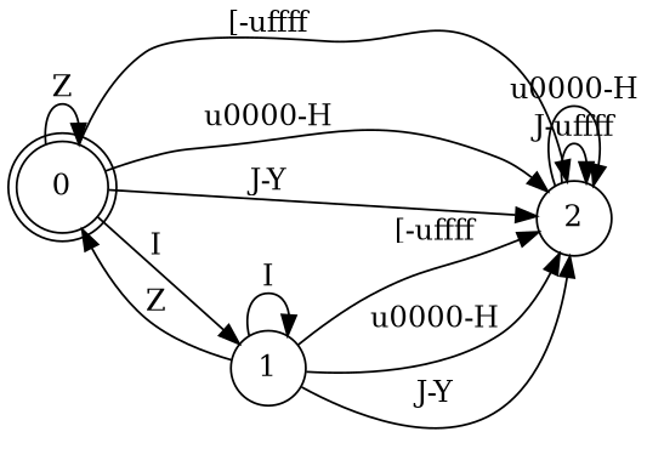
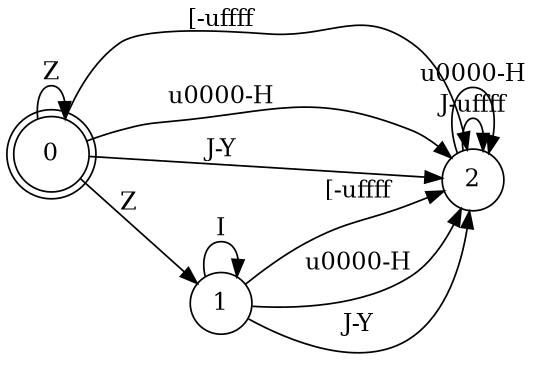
  digraph {
    rankdir=LR
    node [shape=circle]
    0 [shape=doublecircle]
    2
    1
    0 -> 0 [label=Z]
    0 -> 2 [label="[-\uffff"]
    0 -> 2 [label="\u0000-H"]
    0 -> 2 [label="J-Y"]
-   0 -> 1 [label=I]
+   0 -> 1 [label=Z]
    2 -> 2 [label="J-\uffff"]
    2 -> 2 [label="\u0000-H"]
-   1 -> 0 [label=Z]
    1 -> 2 [label="[-\uffff"]
    1 -> 2 [label="\u0000-H"]
    1 -> 2 [label="J-Y"]
    1 -> 1 [label=I]
  }
